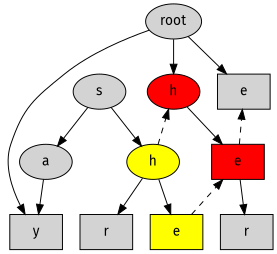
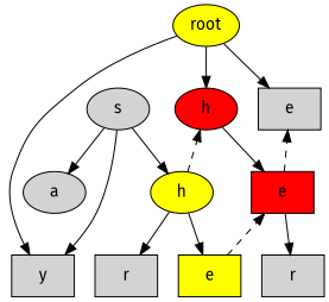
  digraph {
    fontname="Fira Sans"
    node [fontname="Fira Sans" style=filled shape=box]
    edge [fontname="Fira Sans"]
    s [shape=""]
    h [fillcolor=red shape=""]
    e
    n4 [fillcolor=yellow label=h shape=""]
    n5 [fillcolor=red label=e]
    n6 [label=a shape=""]
    n7 [fillcolor=yellow label=e]
    n8 [label=y]
    n9 [label=r]
    n10 [label=r]
-   root [shape=""]
+   root [fillcolor=yellow shape=""]
    subgraph sub_1 {
      rank=same
      s
      h
      e
    }
    subgraph sub_2 {
      rank=same
      n4
      n5
      n6
    }
    subgraph sub_3 {
      rank=same
      n7
      n8
      n9
      n10
    }
    s -> n4
    s -> n6
    h -> n5
    n4 -> h [style=dashed weight=0]
    n4 -> n7
    n4 -> n9
    n5 -> e [style=dashed weight=0]
    n5 -> n10
-   n6 -> n8
+   s -> n8
    n7 -> n5 [style=dashed weight=0]
    root -> h
    root -> e
    root -> n8
  }
